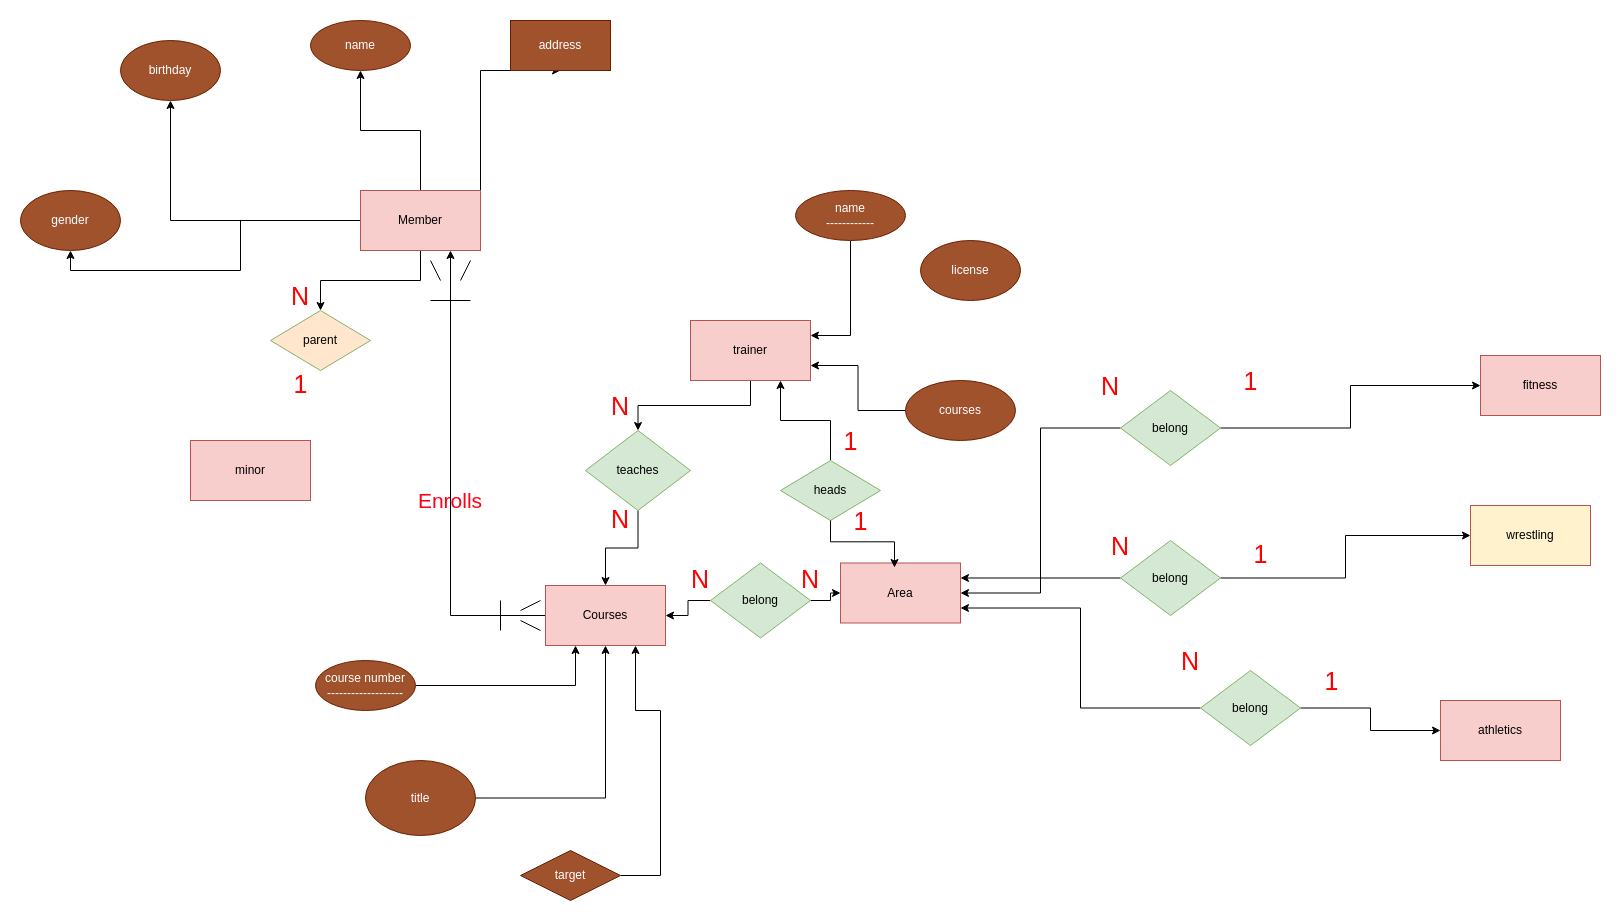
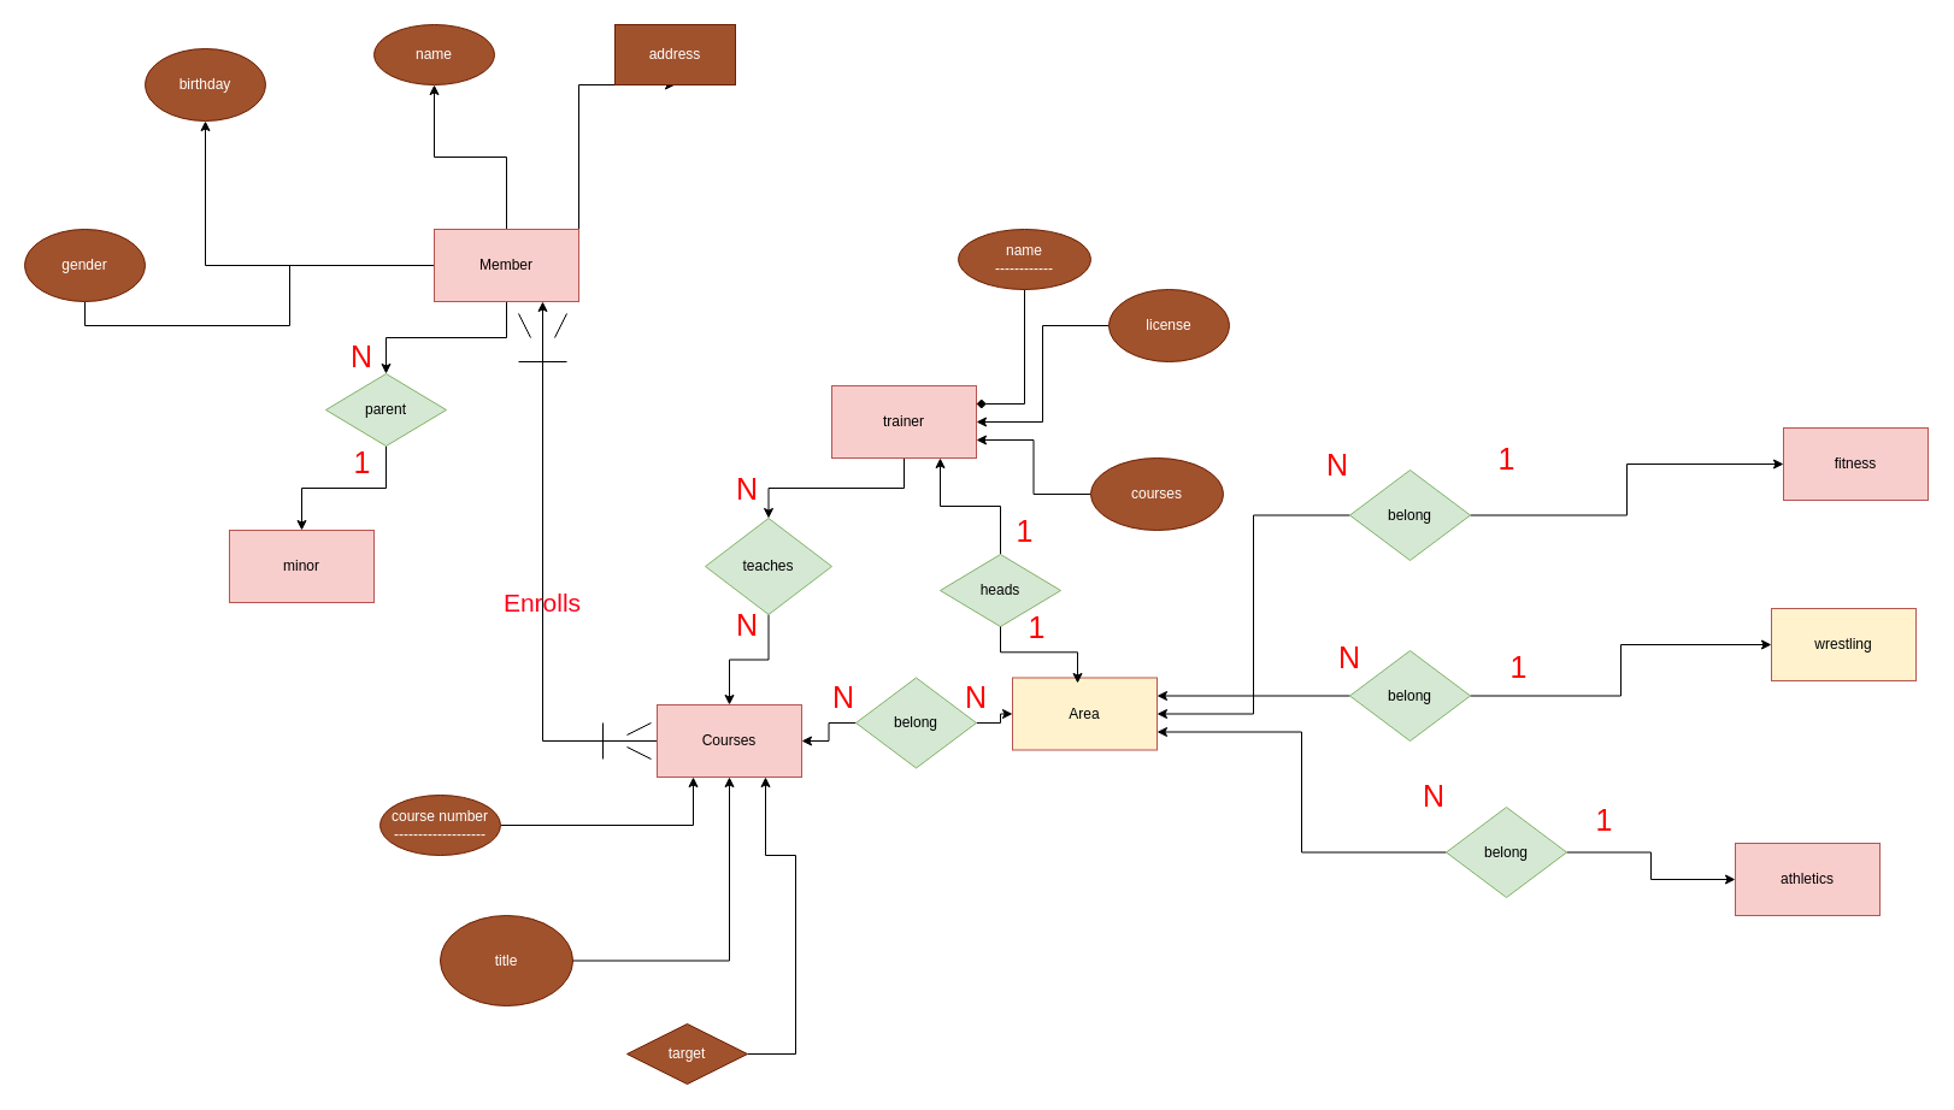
  <mxCell id="0" />
  <mxCell id="1" parent="0" />
- <mxCell id="2" style="edgeStyle=orthogonalEdgeStyle;rounded=0;orthogonalLoop=1;jettySize=auto;html=1;entryX=0.5;entryY=1;entryDx=0;entryDy=0;" edge="1" parent="1" source="7" target="10"><mxGeometry relative="1" as="geometry" /></mxCell>
+ <mxCell id="2" style="edgeStyle=orthogonalEdgeStyle;rounded=0;orthogonalLoop=1;jettySize=auto;html=1;entryX=0.5;entryY=1;entryDx=0;entryDy=0;endArrow=none;" edge="1" parent="1" source="7" target="10"><mxGeometry relative="1" as="geometry" /></mxCell>
  <mxCell id="3" style="edgeStyle=orthogonalEdgeStyle;rounded=0;orthogonalLoop=1;jettySize=auto;html=1;" edge="1" parent="1" source="7" target="11"><mxGeometry relative="1" as="geometry" /></mxCell>
  <mxCell id="4" style="edgeStyle=orthogonalEdgeStyle;rounded=0;orthogonalLoop=1;jettySize=auto;html=1;" edge="1" parent="1" source="7" target="8"><mxGeometry relative="1" as="geometry" /></mxCell>
  <mxCell id="5" style="edgeStyle=orthogonalEdgeStyle;rounded=0;orthogonalLoop=1;jettySize=auto;html=1;entryX=0.5;entryY=1;entryDx=0;entryDy=0;" edge="1" parent="1" source="7" target="9"><mxGeometry relative="1" as="geometry"><Array as="points"><mxPoint x="480" y="70" /></Array></mxGeometry></mxCell>
  <mxCell id="6" style="edgeStyle=orthogonalEdgeStyle;rounded=0;orthogonalLoop=1;jettySize=auto;html=1;entryX=0.5;entryY=0;entryDx=0;entryDy=0;" edge="1" parent="1" source="7" target="14"><mxGeometry relative="1" as="geometry" /></mxCell>
  <mxCell id="7" value="Member" style="rounded=0;whiteSpace=wrap;html=1;fillColor=#f8cecc;strokeColor=#b85450;" vertex="1" parent="1"><mxGeometry x="360" y="190" width="120" height="60" as="geometry" /></mxCell>
  <mxCell id="8" value="name" style="ellipse;whiteSpace=wrap;html=1;fillColor=#a0522d;fontColor=#ffffff;strokeColor=#6D1F00;" vertex="1" parent="1"><mxGeometry x="310" y="20" width="100" height="50" as="geometry" /></mxCell>
  <mxCell id="9" value="address" style="whiteSpace=wrap;html=1;fillColor=#a0522d;fontColor=#ffffff;strokeColor=#6D1F00;rounded=0;" vertex="1" parent="1"><mxGeometry x="510" y="20" width="100" height="50" as="geometry" /></mxCell>
  <mxCell id="10" value="gender" style="ellipse;whiteSpace=wrap;html=1;fillColor=#a0522d;fontColor=#ffffff;strokeColor=#6D1F00;" vertex="1" parent="1"><mxGeometry x="20" y="190" width="100" height="60" as="geometry" /></mxCell>
  <mxCell id="11" value="birthday" style="ellipse;whiteSpace=wrap;html=1;fillColor=#a0522d;fontColor=#ffffff;strokeColor=#6D1F00;" vertex="1" parent="1"><mxGeometry x="120" y="40" width="100" height="60" as="geometry" /></mxCell>
  <mxCell id="12" value="minor" style="rounded=0;whiteSpace=wrap;html=1;fillColor=#f8cecc;strokeColor=#b85450;" vertex="1" parent="1"><mxGeometry x="190" y="440" width="120" height="60" as="geometry" /></mxCell>
- <mxCell id="14" value="parent" style="rhombus;whiteSpace=wrap;html=1;fillColor=#ffe6cc;strokeColor=#82b366;" vertex="1" parent="1"><mxGeometry x="270" y="310" width="100" height="60" as="geometry" /></mxCell>
+ <mxCell id="13" style="edgeStyle=orthogonalEdgeStyle;rounded=0;orthogonalLoop=1;jettySize=auto;html=1;entryX=0.5;entryY=0;entryDx=0;entryDy=0;" edge="1" parent="1" source="14" target="12"><mxGeometry relative="1" as="geometry" /></mxCell>
+ <mxCell id="14" value="parent" style="rhombus;whiteSpace=wrap;html=1;fillColor=#d5e8d4;strokeColor=#82b366;" vertex="1" parent="1"><mxGeometry x="270" y="310" width="100" height="60" as="geometry" /></mxCell>
  <mxCell id="15" style="edgeStyle=orthogonalEdgeStyle;rounded=0;orthogonalLoop=1;jettySize=auto;html=1;entryX=0.75;entryY=1;entryDx=0;entryDy=0;" edge="1" parent="1" source="16" target="7"><mxGeometry relative="1" as="geometry" /></mxCell>
  <mxCell id="16" value="Courses" style="rounded=0;whiteSpace=wrap;html=1;fillColor=#f8cecc;strokeColor=#b85450;" vertex="1" parent="1"><mxGeometry x="545" y="585" width="120" height="60" as="geometry" /></mxCell>
  <mxCell id="17" style="edgeStyle=orthogonalEdgeStyle;rounded=0;orthogonalLoop=1;jettySize=auto;html=1;entryX=0.25;entryY=1;entryDx=0;entryDy=0;" edge="1" parent="1" source="18" target="16"><mxGeometry relative="1" as="geometry" /></mxCell>
  <mxCell id="18" value="course number&lt;div&gt;-------------------&lt;/div&gt;" style="ellipse;whiteSpace=wrap;html=1;fillColor=#a0522d;fontColor=#ffffff;strokeColor=#6D1F00;" vertex="1" parent="1"><mxGeometry x="315" y="660" width="100" height="50" as="geometry" /></mxCell>
  <mxCell id="19" style="edgeStyle=orthogonalEdgeStyle;rounded=0;orthogonalLoop=1;jettySize=auto;html=1;" edge="1" parent="1" source="20" target="16"><mxGeometry relative="1" as="geometry" /></mxCell>
  <mxCell id="20" value="title" style="ellipse;whiteSpace=wrap;html=1;fillColor=#a0522d;fontColor=#ffffff;strokeColor=#6D1F00;" vertex="1" parent="1"><mxGeometry x="365" y="760" width="110" height="75" as="geometry" /></mxCell>
  <mxCell id="21" style="edgeStyle=orthogonalEdgeStyle;rounded=0;orthogonalLoop=1;jettySize=auto;html=1;entryX=0.75;entryY=1;entryDx=0;entryDy=0;" edge="1" parent="1" source="22" target="16"><mxGeometry relative="1" as="geometry"><Array as="points"><mxPoint x="660" y="875" /><mxPoint x="660" y="710" /><mxPoint x="635" y="710" /></Array></mxGeometry></mxCell>
  <mxCell id="22" value="target" style="rhombus;whiteSpace=wrap;html=1;fillColor=#a0522d;fontColor=#ffffff;strokeColor=#6D1F00;" vertex="1" parent="1"><mxGeometry x="520" y="850" width="100" height="50" as="geometry" /></mxCell>
  <mxCell id="23" style="edgeStyle=orthogonalEdgeStyle;rounded=0;orthogonalLoop=1;jettySize=auto;html=1;entryX=0.5;entryY=0;entryDx=0;entryDy=0;" edge="1" parent="1" source="24" target="32"><mxGeometry relative="1" as="geometry" /></mxCell>
  <mxCell id="24" value="trainer" style="rounded=0;whiteSpace=wrap;html=1;fillColor=#f8cecc;strokeColor=#b85450;" vertex="1" parent="1"><mxGeometry x="690" y="320" width="120" height="60" as="geometry" /></mxCell>
- <mxCell id="25" style="edgeStyle=orthogonalEdgeStyle;rounded=0;orthogonalLoop=1;jettySize=auto;html=1;entryX=1;entryY=0.25;entryDx=0;entryDy=0;" edge="1" parent="1" source="26" target="24"><mxGeometry relative="1" as="geometry" /></mxCell>
+ <mxCell id="25" style="edgeStyle=orthogonalEdgeStyle;rounded=0;orthogonalLoop=1;jettySize=auto;html=1;entryX=1;entryY=0.25;entryDx=0;entryDy=0;endArrow=diamond;" edge="1" parent="1" source="26" target="24"><mxGeometry relative="1" as="geometry" /></mxCell>
  <mxCell id="26" value="name&lt;div&gt;------------&lt;/div&gt;" style="ellipse;whiteSpace=wrap;html=1;fillColor=#a0522d;fontColor=#ffffff;strokeColor=#6D1F00;" vertex="1" parent="1"><mxGeometry x="795" y="190" width="110" height="50" as="geometry" /></mxCell>
+ <mxCell id="27" style="edgeStyle=orthogonalEdgeStyle;rounded=0;orthogonalLoop=1;jettySize=auto;html=1;entryX=1;entryY=0.5;entryDx=0;entryDy=0;" edge="1" parent="1" source="28" target="24"><mxGeometry relative="1" as="geometry" /></mxCell>
  <mxCell id="28" value="license" style="ellipse;whiteSpace=wrap;html=1;fillColor=#a0522d;fontColor=#ffffff;strokeColor=#6D1F00;" vertex="1" parent="1"><mxGeometry x="920" y="240" width="100" height="60" as="geometry" /></mxCell>
  <mxCell id="29" style="edgeStyle=orthogonalEdgeStyle;rounded=0;orthogonalLoop=1;jettySize=auto;html=1;entryX=1;entryY=0.75;entryDx=0;entryDy=0;" edge="1" parent="1" source="30" target="24"><mxGeometry relative="1" as="geometry" /></mxCell>
  <mxCell id="30" value="courses" style="ellipse;whiteSpace=wrap;html=1;fillColor=#a0522d;fontColor=#ffffff;strokeColor=#6D1F00;" vertex="1" parent="1"><mxGeometry x="905" y="380" width="110" height="60" as="geometry" /></mxCell>
  <mxCell id="31" style="edgeStyle=orthogonalEdgeStyle;rounded=0;orthogonalLoop=1;jettySize=auto;html=1;entryX=0.5;entryY=0;entryDx=0;entryDy=0;" edge="1" parent="1" source="32" target="16"><mxGeometry relative="1" as="geometry" /></mxCell>
  <mxCell id="32" value="teaches" style="rhombus;whiteSpace=wrap;html=1;fillColor=#d5e8d4;strokeColor=#82b366;" vertex="1" parent="1"><mxGeometry x="585" y="430" width="105" height="80" as="geometry" /></mxCell>
- <mxCell id="33" value="Area" style="rounded=0;whiteSpace=wrap;html=1;fillColor=#f8cecc;strokeColor=#b85450;" vertex="1" parent="1"><mxGeometry x="840" y="562.5" width="120" height="60" as="geometry" /></mxCell>
+ <mxCell id="33" value="Area" style="rounded=0;whiteSpace=wrap;html=1;fillColor=#fff2cc;strokeColor=#b85450;" vertex="1" parent="1"><mxGeometry x="840" y="562.5" width="120" height="60" as="geometry" /></mxCell>
  <mxCell id="34" value="fitness" style="rounded=0;whiteSpace=wrap;html=1;fillColor=#f8cecc;strokeColor=#b85450;" vertex="1" parent="1"><mxGeometry x="1480" y="355" width="120" height="60" as="geometry" /></mxCell>
  <mxCell id="35" value="wrestling" style="rounded=0;whiteSpace=wrap;html=1;fillColor=#fff2cc;strokeColor=#b85450;" vertex="1" parent="1"><mxGeometry x="1470" y="505" width="120" height="60" as="geometry" /></mxCell>
  <mxCell id="36" value="athletics" style="rounded=0;whiteSpace=wrap;html=1;fillColor=#f8cecc;strokeColor=#b85450;" vertex="1" parent="1"><mxGeometry x="1440" y="700" width="120" height="60" as="geometry" /></mxCell>
  <mxCell id="37" style="edgeStyle=orthogonalEdgeStyle;rounded=0;orthogonalLoop=1;jettySize=auto;html=1;" edge="1" parent="1" source="39" target="34"><mxGeometry relative="1" as="geometry" /></mxCell>
  <mxCell id="38" style="edgeStyle=orthogonalEdgeStyle;rounded=0;orthogonalLoop=1;jettySize=auto;html=1;entryX=1;entryY=0.25;entryDx=0;entryDy=0;" edge="1" parent="1" source="39" target="33"><mxGeometry relative="1" as="geometry" /></mxCell>
  <mxCell id="39" value="belong" style="rhombus;whiteSpace=wrap;html=1;fillColor=#d5e8d4;strokeColor=#82b366;" vertex="1" parent="1"><mxGeometry x="1120" y="390" width="100" height="75" as="geometry" /></mxCell>
  <mxCell id="40" style="edgeStyle=orthogonalEdgeStyle;rounded=0;orthogonalLoop=1;jettySize=auto;html=1;entryX=0;entryY=0.5;entryDx=0;entryDy=0;" edge="1" parent="1" source="42" target="35"><mxGeometry relative="1" as="geometry" /></mxCell>
  <mxCell id="41" style="edgeStyle=orthogonalEdgeStyle;rounded=0;orthogonalLoop=1;jettySize=auto;html=1;entryX=1;entryY=0.5;entryDx=0;entryDy=0;" edge="1" parent="1" source="42" target="33"><mxGeometry relative="1" as="geometry" /></mxCell>
  <mxCell id="42" value="belong" style="rhombus;whiteSpace=wrap;html=1;fillColor=#d5e8d4;strokeColor=#82b366;" vertex="1" parent="1"><mxGeometry x="1120" y="540" width="100" height="75" as="geometry" /></mxCell>
  <mxCell id="43" style="edgeStyle=orthogonalEdgeStyle;rounded=0;orthogonalLoop=1;jettySize=auto;html=1;" edge="1" parent="1" source="45" target="36"><mxGeometry relative="1" as="geometry" /></mxCell>
  <mxCell id="44" style="edgeStyle=orthogonalEdgeStyle;rounded=0;orthogonalLoop=1;jettySize=auto;html=1;entryX=1;entryY=0.75;entryDx=0;entryDy=0;" edge="1" parent="1" source="45" target="33"><mxGeometry relative="1" as="geometry" /></mxCell>
  <mxCell id="45" value="belong" style="rhombus;whiteSpace=wrap;html=1;fillColor=#d5e8d4;strokeColor=#82b366;" vertex="1" parent="1"><mxGeometry x="1200" y="670" width="100" height="75" as="geometry" /></mxCell>
  <mxCell id="46" style="edgeStyle=orthogonalEdgeStyle;rounded=0;orthogonalLoop=1;jettySize=auto;html=1;" edge="1" parent="1" source="48" target="33"><mxGeometry relative="1" as="geometry" /></mxCell>
  <mxCell id="47" style="edgeStyle=orthogonalEdgeStyle;rounded=0;orthogonalLoop=1;jettySize=auto;html=1;entryX=1;entryY=0.5;entryDx=0;entryDy=0;" edge="1" parent="1" source="48" target="16"><mxGeometry relative="1" as="geometry" /></mxCell>
  <mxCell id="48" value="belong" style="rhombus;whiteSpace=wrap;html=1;fillColor=#d5e8d4;strokeColor=#82b366;" vertex="1" parent="1"><mxGeometry x="710" y="562.5" width="100" height="75" as="geometry" /></mxCell>
  <mxCell id="49" style="edgeStyle=orthogonalEdgeStyle;rounded=0;orthogonalLoop=1;jettySize=auto;html=1;entryX=0.75;entryY=1;entryDx=0;entryDy=0;" edge="1" parent="1" source="50" target="24"><mxGeometry relative="1" as="geometry" /></mxCell>
  <mxCell id="50" value="heads" style="rhombus;whiteSpace=wrap;html=1;fillColor=#d5e8d4;strokeColor=#82b366;" vertex="1" parent="1"><mxGeometry x="780" y="460" width="100" height="60" as="geometry" /></mxCell>
  <mxCell id="51" style="edgeStyle=orthogonalEdgeStyle;rounded=0;orthogonalLoop=1;jettySize=auto;html=1;entryX=0.45;entryY=0.075;entryDx=0;entryDy=0;entryPerimeter=0;" edge="1" parent="1" source="50" target="33"><mxGeometry relative="1" as="geometry" /></mxCell>
  <mxCell id="52" value="&lt;font style=&quot;font-size: 25px;&quot;&gt;N&lt;/font&gt;" style="text;html=1;align=center;verticalAlign=middle;whiteSpace=wrap;rounded=0;fontColor=#FF0303;" vertex="1" parent="1"><mxGeometry x="270" y="280" width="60" height="30" as="geometry" /></mxCell>
  <mxCell id="53" value="&lt;font color=&quot;#ff0000&quot; style=&quot;font-size: 25px;&quot;&gt;1&lt;/font&gt;" style="text;html=1;align=center;verticalAlign=middle;resizable=0;points=[];autosize=1;strokeColor=none;fillColor=none;" vertex="1" parent="1"><mxGeometry x="280" y="363" width="40" height="40" as="geometry" /></mxCell>
  <mxCell id="54" value="&lt;font color=&quot;#ff0000&quot; style=&quot;font-size: 25px;&quot;&gt;1&lt;/font&gt;" style="text;html=1;align=center;verticalAlign=middle;resizable=0;points=[];autosize=1;strokeColor=none;fillColor=none;" vertex="1" parent="1"><mxGeometry x="830" y="420" width="40" height="40" as="geometry" /></mxCell>
  <mxCell id="55" value="&lt;font color=&quot;#ff0000&quot; style=&quot;font-size: 25px;&quot;&gt;1&lt;/font&gt;" style="text;html=1;align=center;verticalAlign=middle;resizable=0;points=[];autosize=1;strokeColor=none;fillColor=none;" vertex="1" parent="1"><mxGeometry x="840" y="500" width="40" height="40" as="geometry" /></mxCell>
  <mxCell id="56" value="&lt;font style=&quot;font-size: 25px;&quot;&gt;N&lt;/font&gt;" style="text;html=1;align=center;verticalAlign=middle;whiteSpace=wrap;rounded=0;fontColor=#FF0303;" vertex="1" parent="1"><mxGeometry x="670" y="562.5" width="60" height="30" as="geometry" /></mxCell>
  <mxCell id="57" value="&lt;font style=&quot;font-size: 25px;&quot;&gt;N&lt;/font&gt;" style="text;html=1;align=center;verticalAlign=middle;whiteSpace=wrap;rounded=0;fontColor=#FF0303;" vertex="1" parent="1"><mxGeometry x="780" y="562.5" width="60" height="30" as="geometry" /></mxCell>
  <mxCell id="58" value="&lt;font color=&quot;#ff0000&quot; style=&quot;font-size: 25px;&quot;&gt;1&lt;/font&gt;" style="text;html=1;align=center;verticalAlign=middle;resizable=0;points=[];autosize=1;strokeColor=none;fillColor=none;" vertex="1" parent="1"><mxGeometry x="1240" y="532.5" width="40" height="40" as="geometry" /></mxCell>
  <mxCell id="59" value="&lt;font color=&quot;#ff0000&quot; style=&quot;font-size: 25px;&quot;&gt;1&lt;/font&gt;" style="text;html=1;align=center;verticalAlign=middle;resizable=0;points=[];autosize=1;strokeColor=none;fillColor=none;" vertex="1" parent="1"><mxGeometry x="1230" y="360" width="40" height="40" as="geometry" /></mxCell>
  <mxCell id="60" value="&lt;font color=&quot;#ff0000&quot; style=&quot;font-size: 25px;&quot;&gt;1&lt;/font&gt;" style="text;html=1;align=center;verticalAlign=middle;resizable=0;points=[];autosize=1;strokeColor=none;fillColor=none;" vertex="1" parent="1"><mxGeometry x="1311" y="660" width="40" height="40" as="geometry" /></mxCell>
  <mxCell id="61" value="&lt;font style=&quot;font-size: 25px;&quot;&gt;N&lt;/font&gt;" style="text;html=1;align=center;verticalAlign=middle;whiteSpace=wrap;rounded=0;fontColor=#FF0303;" vertex="1" parent="1"><mxGeometry x="1080" y="370" width="60" height="30" as="geometry" /></mxCell>
  <mxCell id="62" value="&lt;font style=&quot;font-size: 25px;&quot;&gt;N&lt;/font&gt;" style="text;html=1;align=center;verticalAlign=middle;whiteSpace=wrap;rounded=0;fontColor=#FF0303;" vertex="1" parent="1"><mxGeometry x="1090" y="530" width="60" height="30" as="geometry" /></mxCell>
  <mxCell id="63" value="&lt;font style=&quot;font-size: 25px;&quot;&gt;N&lt;/font&gt;" style="text;html=1;align=center;verticalAlign=middle;whiteSpace=wrap;rounded=0;fontColor=#FF0303;" vertex="1" parent="1"><mxGeometry x="1160" y="645" width="60" height="30" as="geometry" /></mxCell>
  <mxCell id="64" value="&lt;font style=&quot;font-size: 25px;&quot;&gt;N&lt;/font&gt;" style="text;html=1;align=center;verticalAlign=middle;whiteSpace=wrap;rounded=0;fontColor=#FF0303;" vertex="1" parent="1"><mxGeometry x="590" y="390" width="60" height="30" as="geometry" /></mxCell>
  <mxCell id="65" value="&lt;font style=&quot;font-size: 25px;&quot;&gt;N&lt;/font&gt;" style="text;html=1;align=center;verticalAlign=middle;whiteSpace=wrap;rounded=0;fontColor=#FF0303;" vertex="1" parent="1"><mxGeometry x="590" y="502.5" width="60" height="30" as="geometry" /></mxCell>
  <mxCell id="66" value="" style="endArrow=none;html=1;rounded=0;" edge="1" parent="1"><mxGeometry width="50" height="50" relative="1" as="geometry"><mxPoint x="520" y="610" as="sourcePoint" /><mxPoint x="540" y="600" as="targetPoint" /></mxGeometry></mxCell>
  <mxCell id="67" value="" style="endArrow=none;html=1;rounded=0;" edge="1" parent="1"><mxGeometry width="50" height="50" relative="1" as="geometry"><mxPoint x="520" y="620" as="sourcePoint" /><mxPoint x="540" y="630" as="targetPoint" /></mxGeometry></mxCell>
  <mxCell id="68" value="" style="endArrow=none;html=1;rounded=0;" edge="1" parent="1"><mxGeometry width="50" height="50" relative="1" as="geometry"><mxPoint x="500" y="630" as="sourcePoint" /><mxPoint x="500" y="600" as="targetPoint" /></mxGeometry></mxCell>
  <mxCell id="69" value="" style="endArrow=none;html=1;rounded=0;" edge="1" parent="1"><mxGeometry width="50" height="50" relative="1" as="geometry"><mxPoint x="440" y="280" as="sourcePoint" /><mxPoint x="430" y="260" as="targetPoint" /></mxGeometry></mxCell>
  <mxCell id="70" value="" style="endArrow=none;html=1;rounded=0;" edge="1" parent="1"><mxGeometry width="50" height="50" relative="1" as="geometry"><mxPoint x="460" y="280" as="sourcePoint" /><mxPoint x="470" y="260" as="targetPoint" /></mxGeometry></mxCell>
  <mxCell id="71" value="" style="endArrow=none;html=1;rounded=0;" edge="1" parent="1"><mxGeometry width="50" height="50" relative="1" as="geometry"><mxPoint x="430" y="300" as="sourcePoint" /><mxPoint x="470" y="300" as="targetPoint" /></mxGeometry></mxCell>
  <mxCell id="72" value="&lt;font style=&quot;font-size: 21px;&quot;&gt;Enrolls&lt;/font&gt;" style="text;html=1;align=center;verticalAlign=middle;whiteSpace=wrap;rounded=0;fontColor=#FF0019;" vertex="1" parent="1"><mxGeometry x="420" y="485" width="60" height="30" as="geometry" /></mxCell>
